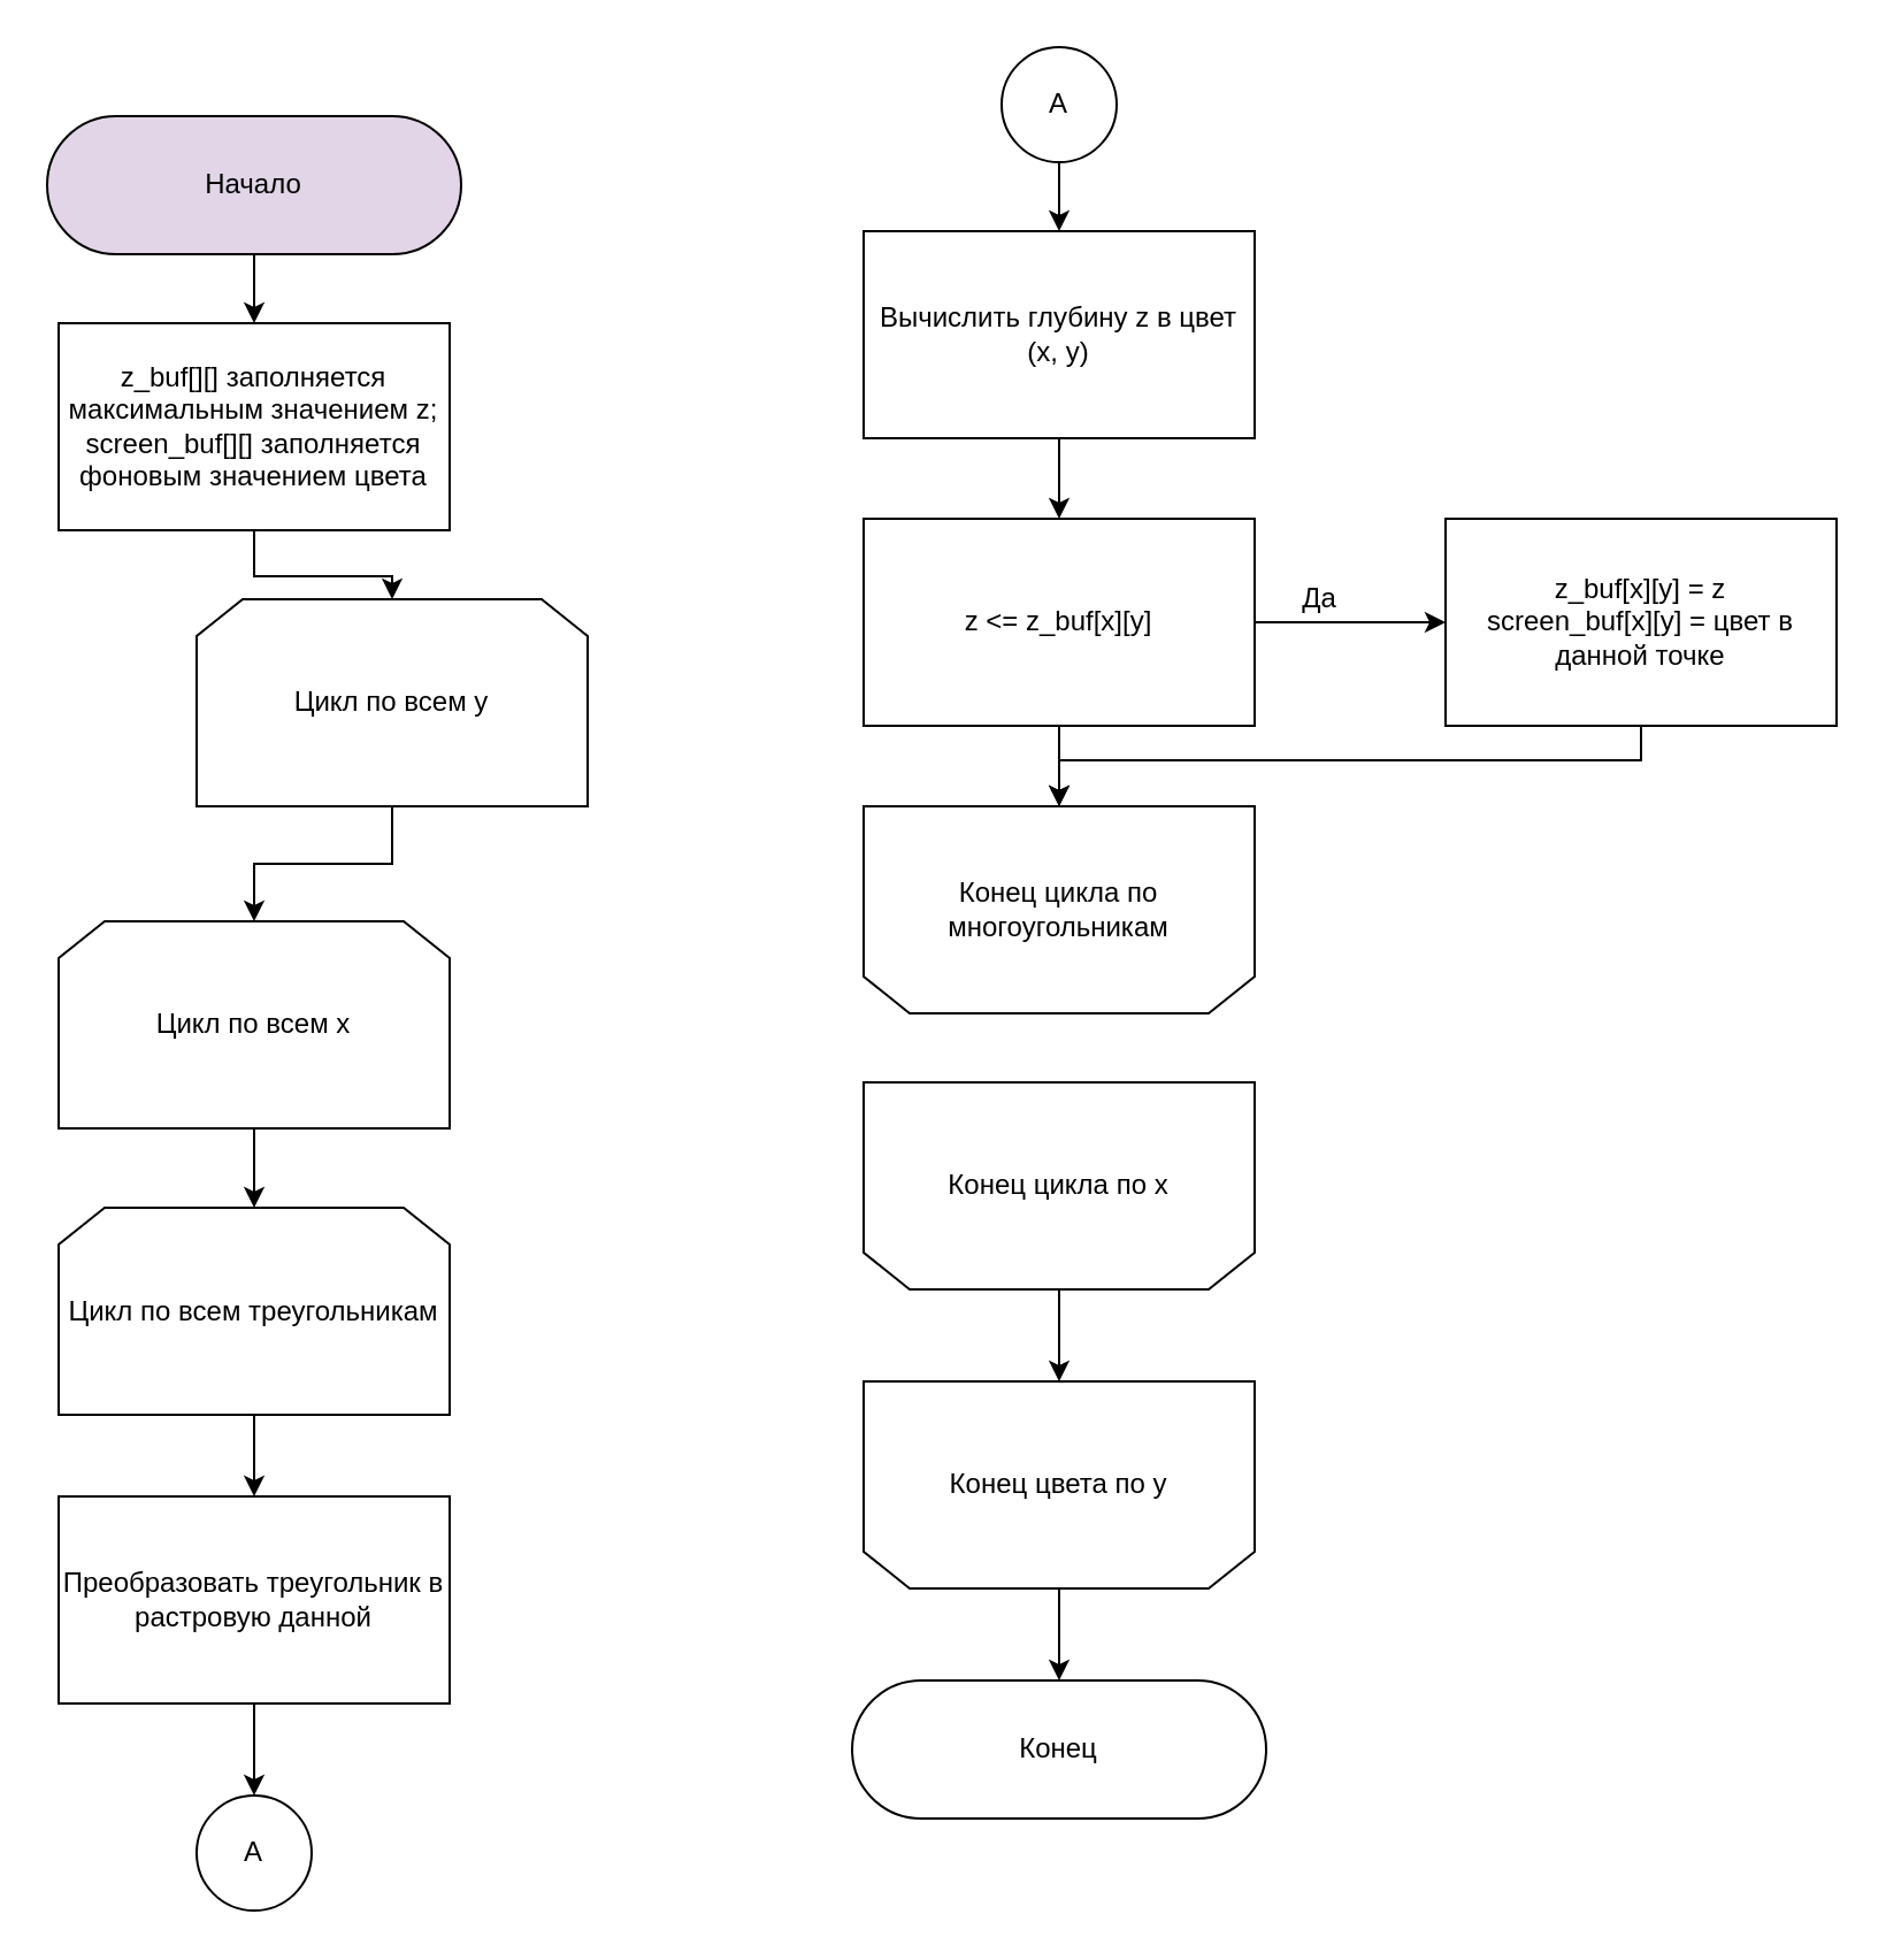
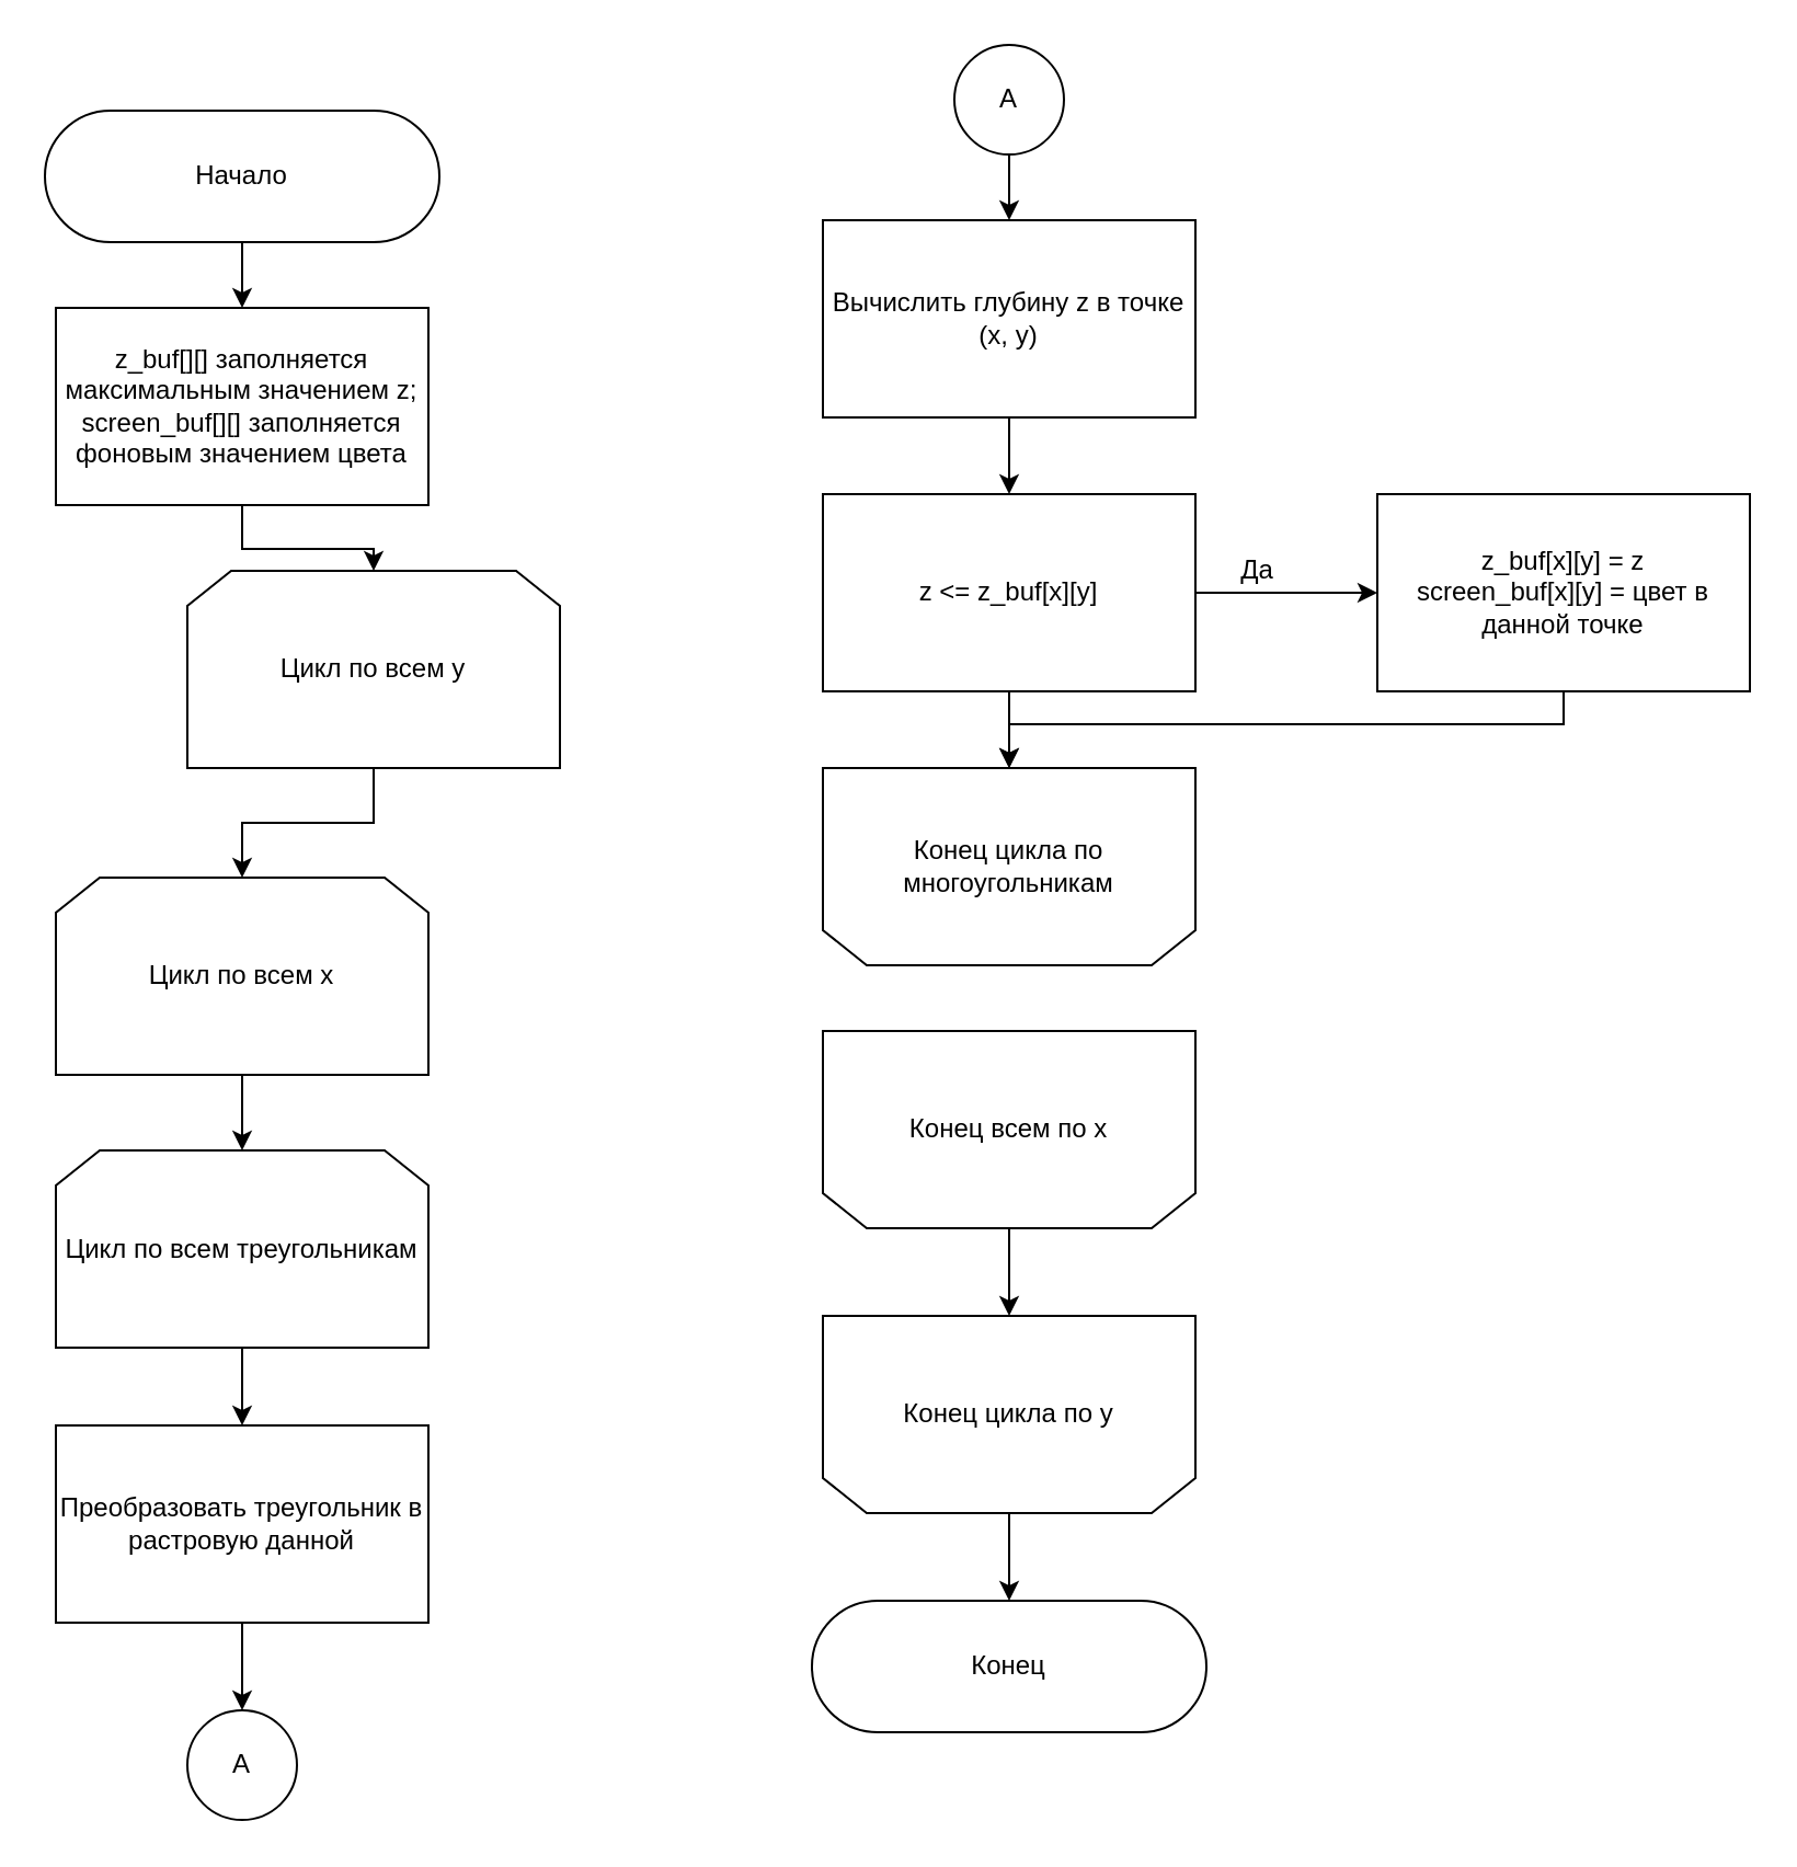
  <mxCell id="0" />
  <mxCell id="1" parent="0" />
  <mxCell id="2" style="edgeStyle=orthogonalEdgeStyle;rounded=0;orthogonalLoop=1;jettySize=auto;html=1;exitX=0.5;exitY=1;exitDx=0;exitDy=0;entryX=0.5;entryY=0;entryDx=0;entryDy=0;" parent="1" source="3" target="5" edge="1"><mxGeometry relative="1" as="geometry" /></mxCell>
  <mxCell id="3" value="z_buf[][] заполняется максимальным значением z;&lt;br&gt;screen_buf[][] заполняется фоновым значением цвета" style="rounded=0;whiteSpace=wrap;html=1;" parent="1" vertex="1"><mxGeometry x="25" y="140" width="170" height="90" as="geometry" /></mxCell>
  <mxCell id="4" style="edgeStyle=orthogonalEdgeStyle;rounded=0;orthogonalLoop=1;jettySize=auto;html=1;exitX=0.5;exitY=1;exitDx=0;exitDy=0;entryX=0.5;entryY=0;entryDx=0;entryDy=0;" parent="1" source="5" target="7" edge="1"><mxGeometry relative="1" as="geometry" /></mxCell>
  <mxCell id="5" value="Цикл по всем y" style="shape=loopLimit;whiteSpace=wrap;html=1;" parent="1" vertex="1"><mxGeometry x="85" y="260" width="170" height="90" as="geometry" /></mxCell>
  <mxCell id="6" style="edgeStyle=orthogonalEdgeStyle;rounded=0;orthogonalLoop=1;jettySize=auto;html=1;exitX=0.5;exitY=1;exitDx=0;exitDy=0;entryX=0.5;entryY=0;entryDx=0;entryDy=0;" parent="1" source="7" target="9" edge="1"><mxGeometry relative="1" as="geometry" /></mxCell>
  <mxCell id="7" value="Цикл по всем х" style="shape=loopLimit;whiteSpace=wrap;html=1;" parent="1" vertex="1"><mxGeometry x="25" y="400" width="170" height="90" as="geometry" /></mxCell>
  <mxCell id="8" style="edgeStyle=orthogonalEdgeStyle;rounded=0;orthogonalLoop=1;jettySize=auto;html=1;exitX=0.5;exitY=1;exitDx=0;exitDy=0;entryX=0.5;entryY=0;entryDx=0;entryDy=0;" parent="1" source="9" target="11" edge="1"><mxGeometry relative="1" as="geometry" /></mxCell>
  <mxCell id="9" value="Цикл по всем треугольникам" style="shape=loopLimit;whiteSpace=wrap;html=1;" parent="1" vertex="1"><mxGeometry x="25" y="524.5" width="170" height="90" as="geometry" /></mxCell>
  <mxCell id="10" style="edgeStyle=orthogonalEdgeStyle;rounded=0;orthogonalLoop=1;jettySize=auto;html=1;exitX=0.5;exitY=1;exitDx=0;exitDy=0;entryX=0.5;entryY=0;entryDx=0;entryDy=0;" parent="1" source="11" target="12" edge="1"><mxGeometry relative="1" as="geometry" /></mxCell>
  <mxCell id="11" value="&lt;span&gt;Преобразовать треугольник в растровую данной&lt;/span&gt;" style="rounded=0;whiteSpace=wrap;html=1;" parent="1" vertex="1"><mxGeometry x="25" y="650" width="170" height="90" as="geometry" /></mxCell>
  <mxCell id="12" value="А" style="ellipse;whiteSpace=wrap;html=1;aspect=fixed;" parent="1" vertex="1"><mxGeometry x="85" y="780" width="50" height="50" as="geometry" /></mxCell>
  <mxCell id="13" style="edgeStyle=orthogonalEdgeStyle;rounded=0;orthogonalLoop=1;jettySize=auto;html=1;exitX=0.5;exitY=1;exitDx=0;exitDy=0;entryX=0.5;entryY=0;entryDx=0;entryDy=0;" parent="1" source="14" target="17" edge="1"><mxGeometry relative="1" as="geometry" /></mxCell>
- <mxCell id="14" value="Вычислить глубину z в цвет (x, y)" style="rounded=0;whiteSpace=wrap;html=1;" parent="1" vertex="1"><mxGeometry x="375" y="100" width="170" height="90" as="geometry" /></mxCell>
+ <mxCell id="14" value="Вычислить глубину z в точке (x, y)" style="rounded=0;whiteSpace=wrap;html=1;" parent="1" vertex="1"><mxGeometry x="375" y="100" width="170" height="90" as="geometry" /></mxCell>
  <mxCell id="15" style="edgeStyle=orthogonalEdgeStyle;rounded=0;orthogonalLoop=1;jettySize=auto;html=1;exitX=1;exitY=0.5;exitDx=0;exitDy=0;entryX=0;entryY=0.5;entryDx=0;entryDy=0;" parent="1" source="17" target="19" edge="1"><mxGeometry relative="1" as="geometry" /></mxCell>
  <mxCell id="16" style="edgeStyle=orthogonalEdgeStyle;rounded=0;orthogonalLoop=1;jettySize=auto;html=1;exitX=0.5;exitY=1;exitDx=0;exitDy=0;entryX=0.5;entryY=0;entryDx=0;entryDy=0;" parent="1" source="17" target="21" edge="1"><mxGeometry relative="1" as="geometry" /></mxCell>
  <mxCell id="17" value="z &amp;lt;= z_buf[x][y]" style="whiteSpace=wrap;html=1;rounded=0;" parent="1" vertex="1"><mxGeometry x="375" y="225" width="170" height="90" as="geometry" /></mxCell>
  <mxCell id="18" style="edgeStyle=orthogonalEdgeStyle;rounded=0;orthogonalLoop=1;jettySize=auto;html=1;exitX=0.5;exitY=1;exitDx=0;exitDy=0;entryX=0.5;entryY=0;entryDx=0;entryDy=0;" parent="1" source="19" target="21" edge="1"><mxGeometry relative="1" as="geometry"><Array as="points"><mxPoint x="713" y="330" /><mxPoint x="460" y="330" /></Array></mxGeometry></mxCell>
  <mxCell id="19" value="z_buf[x][y] = z&lt;br&gt;screen_buf[x][y] = цвет в данной точке" style="rounded=0;whiteSpace=wrap;html=1;" parent="1" vertex="1"><mxGeometry x="628" y="225" width="170" height="90" as="geometry" /></mxCell>
  <mxCell id="20" value="Да" style="text;html=1;align=center;verticalAlign=middle;resizable=0;points=[];autosize=1;" parent="1" vertex="1"><mxGeometry x="558" y="250" width="30" height="20" as="geometry" /></mxCell>
  <mxCell id="21" value="Конец цикла по многоугольникам" style="shape=loopLimit;whiteSpace=wrap;html=1;flipH=0;flipV=1;" parent="1" vertex="1"><mxGeometry x="375" y="350" width="170" height="90" as="geometry" /></mxCell>
  <mxCell id="22" style="edgeStyle=orthogonalEdgeStyle;rounded=0;orthogonalLoop=1;jettySize=auto;html=1;exitX=0.5;exitY=1;exitDx=0;exitDy=0;entryX=0.5;entryY=0;entryDx=0;entryDy=0;" parent="1" source="23" target="25" edge="1"><mxGeometry relative="1" as="geometry" /></mxCell>
- <mxCell id="23" value="Конец цикла по х" style="shape=loopLimit;whiteSpace=wrap;html=1;flipH=0;flipV=1;" parent="1" vertex="1"><mxGeometry x="375" y="470" width="170" height="90" as="geometry" /></mxCell>
+ <mxCell id="23" value="Конец всем по х" style="shape=loopLimit;whiteSpace=wrap;html=1;flipH=0;flipV=1;" parent="1" vertex="1"><mxGeometry x="375" y="470" width="170" height="90" as="geometry" /></mxCell>
  <mxCell id="24" style="edgeStyle=orthogonalEdgeStyle;rounded=0;orthogonalLoop=1;jettySize=auto;html=1;exitX=0.5;exitY=1;exitDx=0;exitDy=0;entryX=0.5;entryY=0;entryDx=0;entryDy=0;" parent="1" source="25" edge="1"><mxGeometry relative="1" as="geometry"><mxPoint x="460" y="730" as="targetPoint" /></mxGeometry></mxCell>
- <mxCell id="25" value="Конец цвета по у" style="shape=loopLimit;whiteSpace=wrap;html=1;flipH=0;flipV=1;" parent="1" vertex="1"><mxGeometry x="375" y="600" width="170" height="90" as="geometry" /></mxCell>
+ <mxCell id="25" value="Конец цикла по у" style="shape=loopLimit;whiteSpace=wrap;html=1;flipH=0;flipV=1;" parent="1" vertex="1"><mxGeometry x="375" y="600" width="170" height="90" as="geometry" /></mxCell>
  <mxCell id="26" style="edgeStyle=orthogonalEdgeStyle;rounded=0;orthogonalLoop=1;jettySize=auto;html=1;exitX=0.5;exitY=1;exitDx=0;exitDy=0;entryX=0.5;entryY=0;entryDx=0;entryDy=0;" parent="1" source="27" target="14" edge="1"><mxGeometry relative="1" as="geometry" /></mxCell>
  <mxCell id="27" value="А" style="ellipse;whiteSpace=wrap;html=1;aspect=fixed;" parent="1" vertex="1"><mxGeometry x="435" y="20" width="50" height="50" as="geometry" /></mxCell>
  <mxCell id="28" style="edgeStyle=orthogonalEdgeStyle;rounded=0;orthogonalLoop=1;jettySize=auto;html=1;exitX=0.5;exitY=1;exitDx=0;exitDy=0;entryX=0.5;entryY=0;entryDx=0;entryDy=0;" edge="1" parent="1" source="29" target="3"><mxGeometry relative="1" as="geometry" /></mxCell>
- <mxCell id="29" value="Начало" style="rounded=1;whiteSpace=wrap;html=1;strokeWidth=1;arcSize=50;fillColor=#e1d5e7;" vertex="1" parent="1"><mxGeometry x="20" y="50" width="180" height="60" as="geometry" /></mxCell>
+ <mxCell id="29" value="Начало" style="rounded=1;whiteSpace=wrap;html=1;strokeWidth=1;arcSize=50;" vertex="1" parent="1"><mxGeometry x="20" y="50" width="180" height="60" as="geometry" /></mxCell>
  <mxCell id="30" value="Конец" style="rounded=1;whiteSpace=wrap;html=1;strokeWidth=1;arcSize=50;" vertex="1" parent="1"><mxGeometry x="370" y="730" width="180" height="60" as="geometry" /></mxCell>
